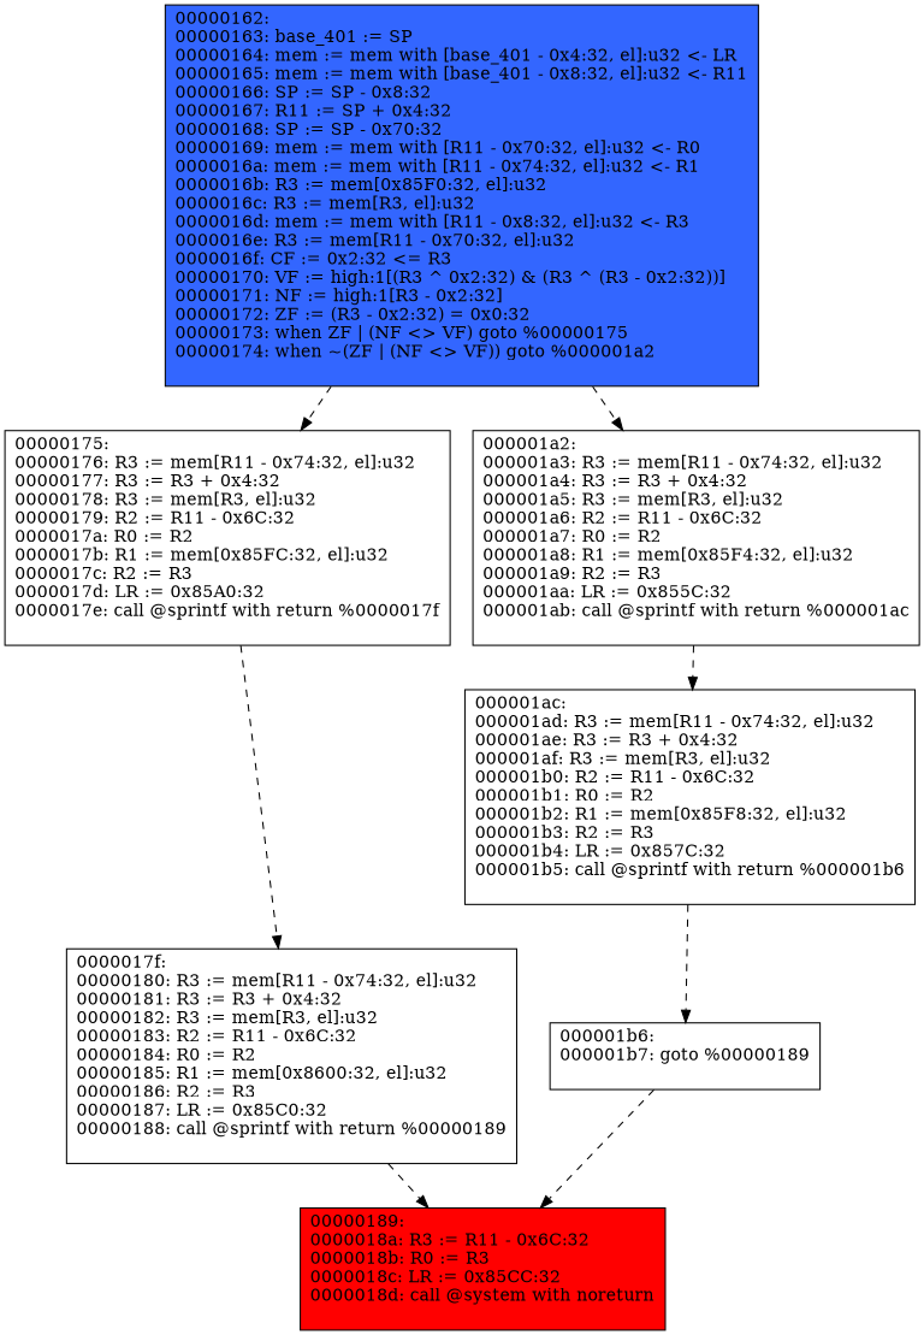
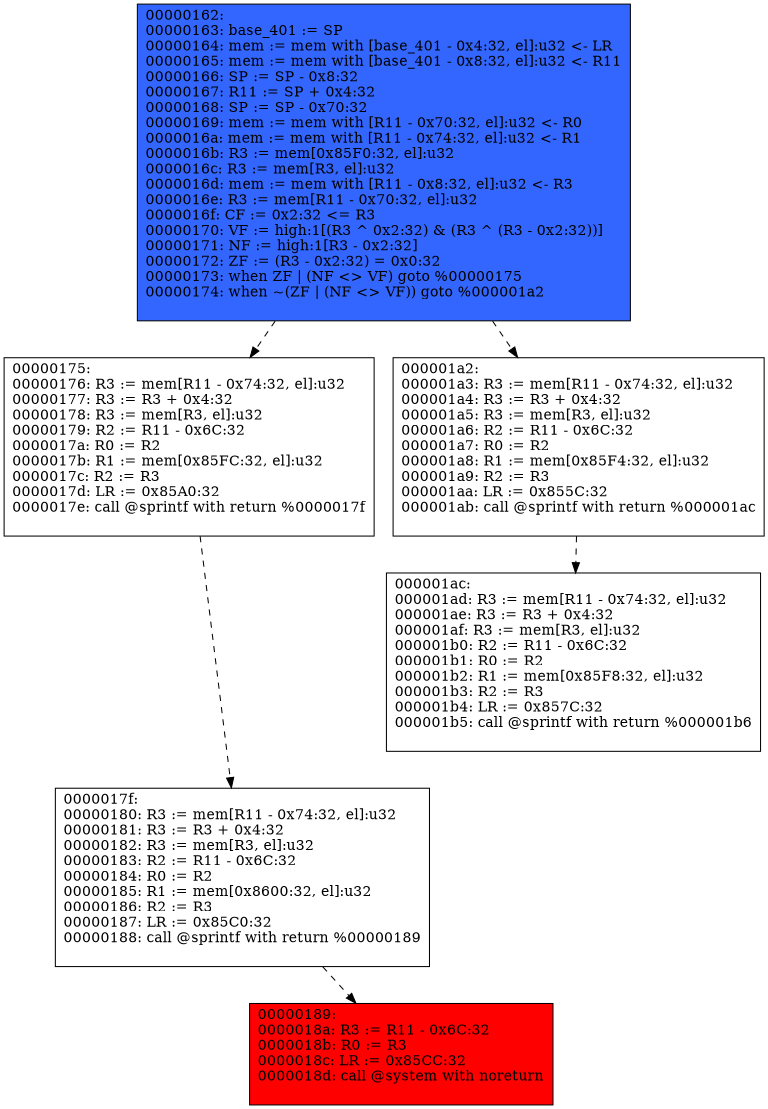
  digraph {
    node [fillcolor="#FFFFFF" shape=box style=filled]
    edge [style=dashed]
    "\00000162: \l00000163: base_401 := SP\l00000164: mem := mem with [base_401 - 0x4:32, el]:u32 <- LR\l00000165: mem := mem with [base_401 - 0x8:32, el]:u32 <- R11\l00000166: SP := SP - 0x8:32\l00000167: R11 := SP + 0x4:32\l00000168: SP := SP - 0x70:32\l00000169: mem := mem with [R11 - 0x70:32, el]:u32 <- R0\l0000016a: mem := mem with [R11 - 0x74:32, el]:u32 <- R1\l0000016b: R3 := mem[0x85F0:32, el]:u32\l0000016c: R3 := mem[R3, el]:u32\l0000016d: mem := mem with [R11 - 0x8:32, el]:u32 <- R3\l0000016e: R3 := mem[R11 - 0x70:32, el]:u32\l0000016f: CF := 0x2:32 <= R3\l00000170: VF := high:1[(R3 ^ 0x2:32) & (R3 ^ (R3 - 0x2:32))]\l00000171: NF := high:1[R3 - 0x2:32]\l00000172: ZF := (R3 - 0x2:32) = 0x0:32\l00000173: when ZF | (NF <> VF) goto %00000175\l00000174: when ~(ZF | (NF <> VF)) goto %000001a2\l\l" [fillcolor="#3366FF"]
    "\00000175: \l00000176: R3 := mem[R11 - 0x74:32, el]:u32\l00000177: R3 := R3 + 0x4:32\l00000178: R3 := mem[R3, el]:u32\l00000179: R2 := R11 - 0x6C:32\l0000017a: R0 := R2\l0000017b: R1 := mem[0x85FC:32, el]:u32\l0000017c: R2 := R3\l0000017d: LR := 0x85A0:32\l0000017e: call @sprintf with return %0000017f\l\l"
    "\000001a2: \l000001a3: R3 := mem[R11 - 0x74:32, el]:u32\l000001a4: R3 := R3 + 0x4:32\l000001a5: R3 := mem[R3, el]:u32\l000001a6: R2 := R11 - 0x6C:32\l000001a7: R0 := R2\l000001a8: R1 := mem[0x85F4:32, el]:u32\l000001a9: R2 := R3\l000001aa: LR := 0x855C:32\l000001ab: call @sprintf with return %000001ac\l\l"
    "\0000017f: \l00000180: R3 := mem[R11 - 0x74:32, el]:u32\l00000181: R3 := R3 + 0x4:32\l00000182: R3 := mem[R3, el]:u32\l00000183: R2 := R11 - 0x6C:32\l00000184: R0 := R2\l00000185: R1 := mem[0x8600:32, el]:u32\l00000186: R2 := R3\l00000187: LR := 0x85C0:32\l00000188: call @sprintf with return %00000189\l\l"
    "\00000189: \l0000018a: R3 := R11 - 0x6C:32\l0000018b: R0 := R3\l0000018c: LR := 0x85CC:32\l0000018d: call @system with noreturn\l\l" [fillcolor="#FF0000"]
    "\000001ac: \l000001ad: R3 := mem[R11 - 0x74:32, el]:u32\l000001ae: R3 := R3 + 0x4:32\l000001af: R3 := mem[R3, el]:u32\l000001b0: R2 := R11 - 0x6C:32\l000001b1: R0 := R2\l000001b2: R1 := mem[0x85F8:32, el]:u32\l000001b3: R2 := R3\l000001b4: LR := 0x857C:32\l000001b5: call @sprintf with return %000001b6\l\l"
-   "\000001b6: \l000001b7: goto %00000189\l\l"
    "\00000162: \l00000163: base_401 := SP\l00000164: mem := mem with [base_401 - 0x4:32, el]:u32 <- LR\l00000165: mem := mem with [base_401 - 0x8:32, el]:u32 <- R11\l00000166: SP := SP - 0x8:32\l00000167: R11 := SP + 0x4:32\l00000168: SP := SP - 0x70:32\l00000169: mem := mem with [R11 - 0x70:32, el]:u32 <- R0\l0000016a: mem := mem with [R11 - 0x74:32, el]:u32 <- R1\l0000016b: R3 := mem[0x85F0:32, el]:u32\l0000016c: R3 := mem[R3, el]:u32\l0000016d: mem := mem with [R11 - 0x8:32, el]:u32 <- R3\l0000016e: R3 := mem[R11 - 0x70:32, el]:u32\l0000016f: CF := 0x2:32 <= R3\l00000170: VF := high:1[(R3 ^ 0x2:32) & (R3 ^ (R3 - 0x2:32))]\l00000171: NF := high:1[R3 - 0x2:32]\l00000172: ZF := (R3 - 0x2:32) = 0x0:32\l00000173: when ZF | (NF <> VF) goto %00000175\l00000174: when ~(ZF | (NF <> VF)) goto %000001a2\l\l" -> "\00000175: \l00000176: R3 := mem[R11 - 0x74:32, el]:u32\l00000177: R3 := R3 + 0x4:32\l00000178: R3 := mem[R3, el]:u32\l00000179: R2 := R11 - 0x6C:32\l0000017a: R0 := R2\l0000017b: R1 := mem[0x85FC:32, el]:u32\l0000017c: R2 := R3\l0000017d: LR := 0x85A0:32\l0000017e: call @sprintf with return %0000017f\l\l"
    "\00000162: \l00000163: base_401 := SP\l00000164: mem := mem with [base_401 - 0x4:32, el]:u32 <- LR\l00000165: mem := mem with [base_401 - 0x8:32, el]:u32 <- R11\l00000166: SP := SP - 0x8:32\l00000167: R11 := SP + 0x4:32\l00000168: SP := SP - 0x70:32\l00000169: mem := mem with [R11 - 0x70:32, el]:u32 <- R0\l0000016a: mem := mem with [R11 - 0x74:32, el]:u32 <- R1\l0000016b: R3 := mem[0x85F0:32, el]:u32\l0000016c: R3 := mem[R3, el]:u32\l0000016d: mem := mem with [R11 - 0x8:32, el]:u32 <- R3\l0000016e: R3 := mem[R11 - 0x70:32, el]:u32\l0000016f: CF := 0x2:32 <= R3\l00000170: VF := high:1[(R3 ^ 0x2:32) & (R3 ^ (R3 - 0x2:32))]\l00000171: NF := high:1[R3 - 0x2:32]\l00000172: ZF := (R3 - 0x2:32) = 0x0:32\l00000173: when ZF | (NF <> VF) goto %00000175\l00000174: when ~(ZF | (NF <> VF)) goto %000001a2\l\l" -> "\000001a2: \l000001a3: R3 := mem[R11 - 0x74:32, el]:u32\l000001a4: R3 := R3 + 0x4:32\l000001a5: R3 := mem[R3, el]:u32\l000001a6: R2 := R11 - 0x6C:32\l000001a7: R0 := R2\l000001a8: R1 := mem[0x85F4:32, el]:u32\l000001a9: R2 := R3\l000001aa: LR := 0x855C:32\l000001ab: call @sprintf with return %000001ac\l\l"
    "\00000175: \l00000176: R3 := mem[R11 - 0x74:32, el]:u32\l00000177: R3 := R3 + 0x4:32\l00000178: R3 := mem[R3, el]:u32\l00000179: R2 := R11 - 0x6C:32\l0000017a: R0 := R2\l0000017b: R1 := mem[0x85FC:32, el]:u32\l0000017c: R2 := R3\l0000017d: LR := 0x85A0:32\l0000017e: call @sprintf with return %0000017f\l\l" -> "\0000017f: \l00000180: R3 := mem[R11 - 0x74:32, el]:u32\l00000181: R3 := R3 + 0x4:32\l00000182: R3 := mem[R3, el]:u32\l00000183: R2 := R11 - 0x6C:32\l00000184: R0 := R2\l00000185: R1 := mem[0x8600:32, el]:u32\l00000186: R2 := R3\l00000187: LR := 0x85C0:32\l00000188: call @sprintf with return %00000189\l\l"
    "\000001a2: \l000001a3: R3 := mem[R11 - 0x74:32, el]:u32\l000001a4: R3 := R3 + 0x4:32\l000001a5: R3 := mem[R3, el]:u32\l000001a6: R2 := R11 - 0x6C:32\l000001a7: R0 := R2\l000001a8: R1 := mem[0x85F4:32, el]:u32\l000001a9: R2 := R3\l000001aa: LR := 0x855C:32\l000001ab: call @sprintf with return %000001ac\l\l" -> "\000001ac: \l000001ad: R3 := mem[R11 - 0x74:32, el]:u32\l000001ae: R3 := R3 + 0x4:32\l000001af: R3 := mem[R3, el]:u32\l000001b0: R2 := R11 - 0x6C:32\l000001b1: R0 := R2\l000001b2: R1 := mem[0x85F8:32, el]:u32\l000001b3: R2 := R3\l000001b4: LR := 0x857C:32\l000001b5: call @sprintf with return %000001b6\l\l"
    "\0000017f: \l00000180: R3 := mem[R11 - 0x74:32, el]:u32\l00000181: R3 := R3 + 0x4:32\l00000182: R3 := mem[R3, el]:u32\l00000183: R2 := R11 - 0x6C:32\l00000184: R0 := R2\l00000185: R1 := mem[0x8600:32, el]:u32\l00000186: R2 := R3\l00000187: LR := 0x85C0:32\l00000188: call @sprintf with return %00000189\l\l" -> "\00000189: \l0000018a: R3 := R11 - 0x6C:32\l0000018b: R0 := R3\l0000018c: LR := 0x85CC:32\l0000018d: call @system with noreturn\l\l"
-   "\000001ac: \l000001ad: R3 := mem[R11 - 0x74:32, el]:u32\l000001ae: R3 := R3 + 0x4:32\l000001af: R3 := mem[R3, el]:u32\l000001b0: R2 := R11 - 0x6C:32\l000001b1: R0 := R2\l000001b2: R1 := mem[0x85F8:32, el]:u32\l000001b3: R2 := R3\l000001b4: LR := 0x857C:32\l000001b5: call @sprintf with return %000001b6\l\l" -> "\000001b6: \l000001b7: goto %00000189\l\l"
-   "\000001b6: \l000001b7: goto %00000189\l\l" -> "\00000189: \l0000018a: R3 := R11 - 0x6C:32\l0000018b: R0 := R3\l0000018c: LR := 0x85CC:32\l0000018d: call @system with noreturn\l\l"
  }
